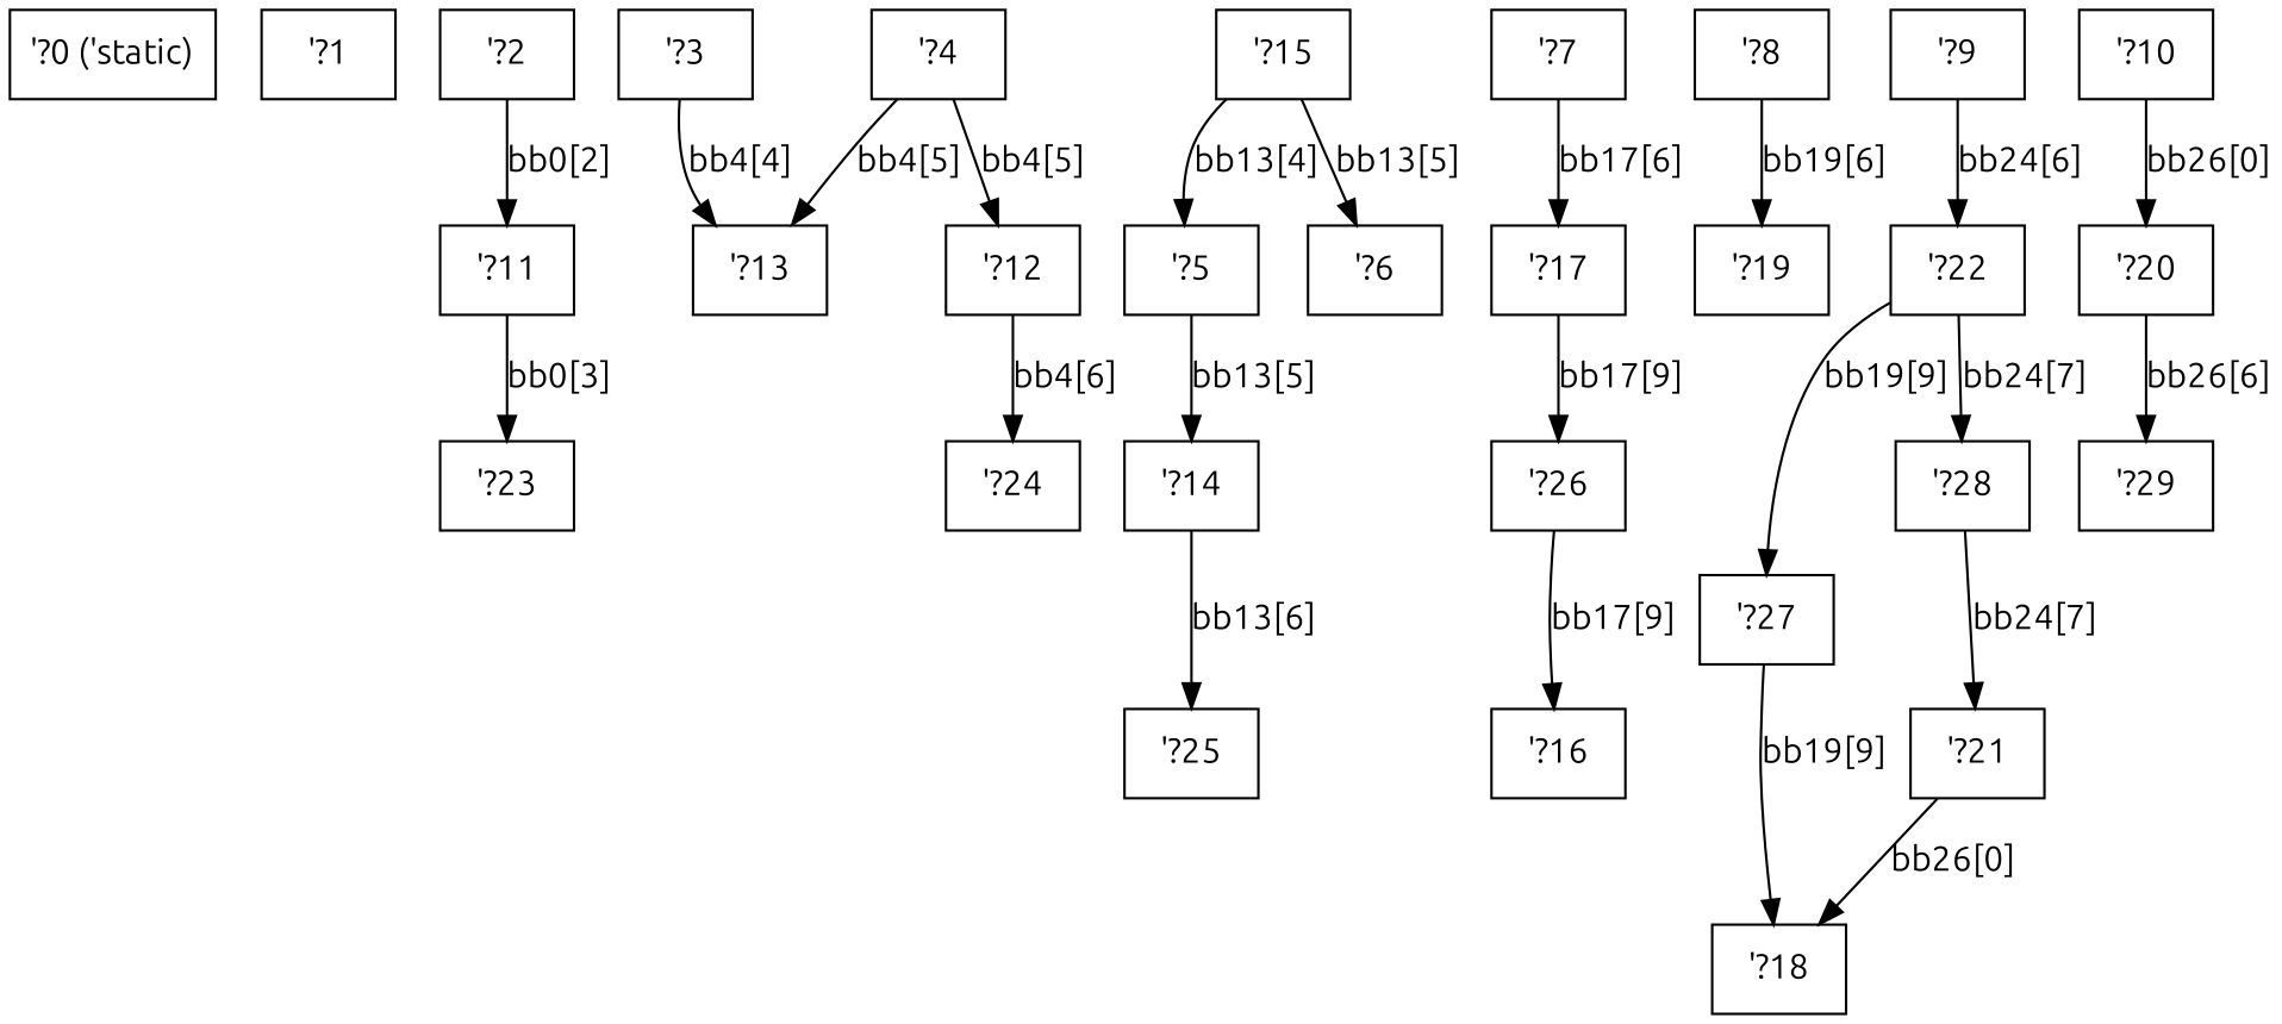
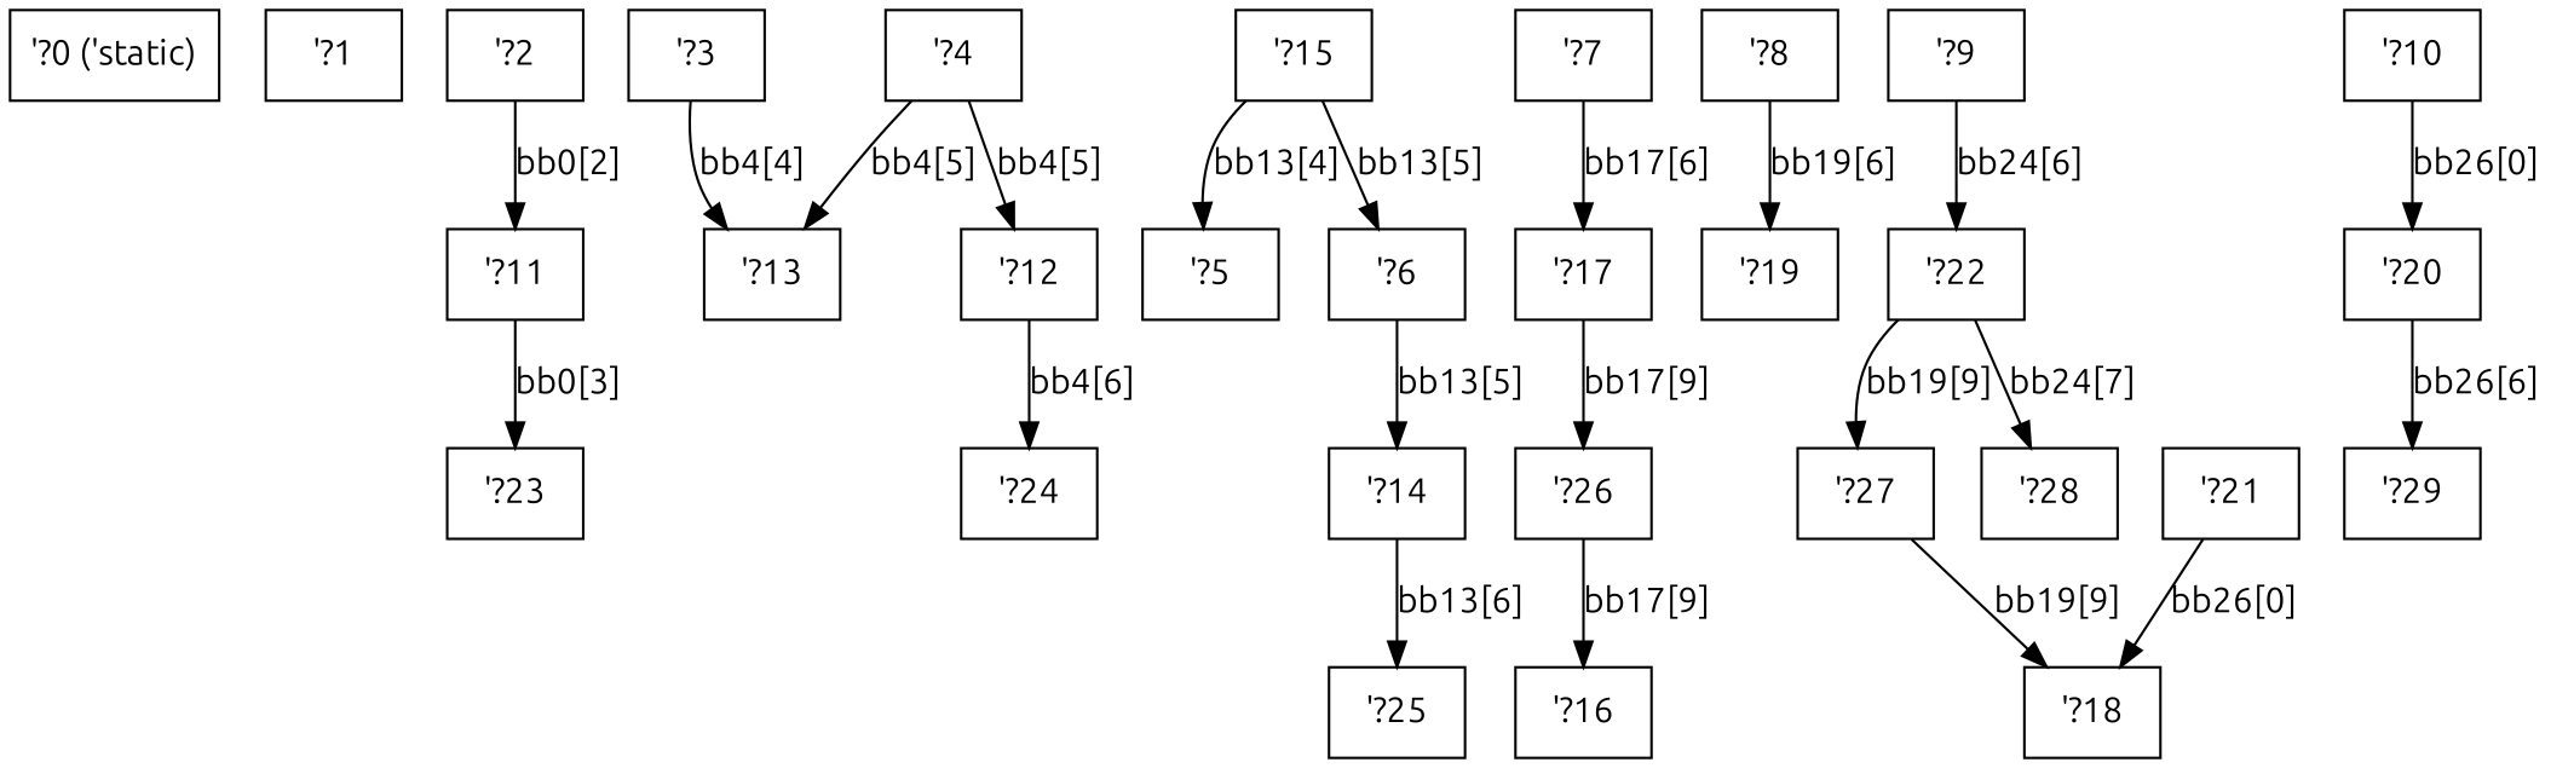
  digraph {
    fontname=Ubuntu
    node [fontname=Ubuntu shape=box]
    edge [fontname=Ubuntu]
    n1 [label="\'?0 (\'static)"]
    n2 [label="\'?1"]
    n3 [label="\'?2"]
    n4 [label="\'?11"]
    n5 [label="\'?23"]
    n6 [label="\'?3"]
    n7 [label="\'?13"]
    n8 [label="\'?4"]
    n9 [label="\'?12"]
    n10 [label="\'?24"]
    n11 [label="\'?5"]
    n12 [label="\'?15"]
    n13 [label="\'?6"]
    n14 [label="\'?14"]
    n15 [label="\'?25"]
    n16 [label="\'?7"]
    n17 [label="\'?17"]
    n18 [label="\'?26"]
    n19 [label="\'?8"]
    n20 [label="\'?19"]
    n21 [label="\'?9"]
    n22 [label="\'?22"]
    n23 [label="\'?27"]
    n24 [label="\'?28"]
    n25 [label="\'?10"]
    n26 [label="\'?20"]
    n27 [label="\'?29"]
    n28 [label="\'?16"]
    n29 [label="\'?18"]
    n30 [label="\'?21"]
    n3 -> n4 [label="bb0[2]"]
    n4 -> n5 [label="bb0[3]"]
    n6 -> n7 [label="bb4[4]"]
    n8 -> n7 [label="bb4[5]"]
    n8 -> n9 [label="bb4[5]"]
    n9 -> n10 [label="bb4[6]"]
    n12 -> n11 [label="bb13[4]"]
    n12 -> n13 [label="bb13[5]"]
-   n11 -> n14 [label="bb13[5]"]
+   n13 -> n14 [label="bb13[5]"]
    n14 -> n15 [label="bb13[6]"]
    n16 -> n17 [label="bb17[6]"]
    n17 -> n18 [label="bb17[9]"]
    n18 -> n28 [label="bb17[9]"]
    n19 -> n20 [label="bb19[6]"]
    n21 -> n22 [label="bb24[6]"]
    n22 -> n23 [label="bb19[9]"]
    n22 -> n24 [label="bb24[7]"]
    n23 -> n29 [label="bb19[9]"]
-   n24 -> n30 [label="bb24[7]"]
    n25 -> n26 [label="bb26[0]"]
    n26 -> n27 [label="bb26[6]"]
    n30 -> n29 [label="bb26[0]"]
  }
